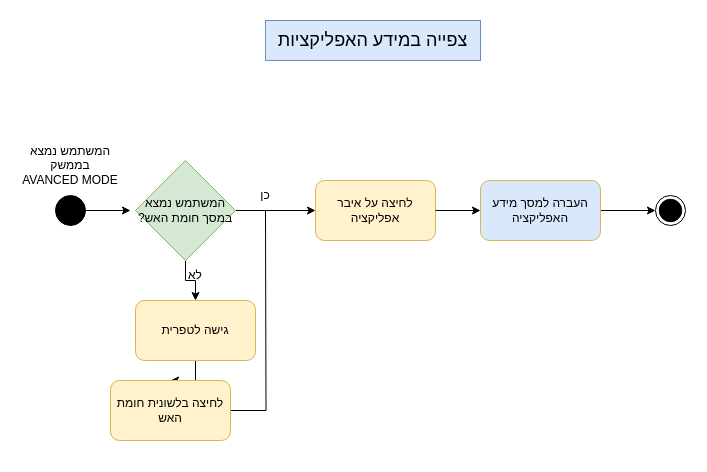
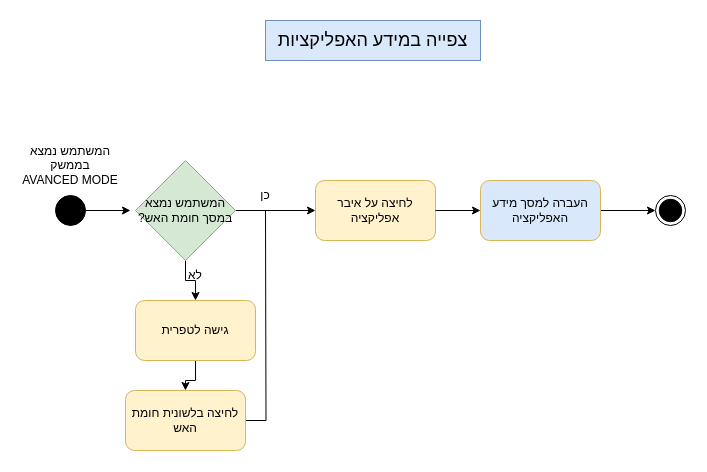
  <mxCell id="0" />
  <mxCell id="1" parent="0" />
  <mxCell id="2" value="" style="edgeStyle=orthogonalEdgeStyle;rounded=0;orthogonalLoop=1;jettySize=auto;html=1;fontSize=18;fontColor=none;" edge="1" parent="1" source="3"><mxGeometry relative="1" as="geometry"><mxPoint x="130" y="210" as="targetPoint" /></mxGeometry></mxCell>
  <mxCell id="3" value="" style="ellipse;whiteSpace=wrap;html=1;aspect=fixed;fillColor=#000000;" vertex="1" parent="1"><mxGeometry x="55" y="195" width="30" height="30" as="geometry" /></mxCell>
  <mxCell id="4" value="המשתמש נמצא בממשק AVANCED MODE" style="text;html=1;strokeColor=none;fillColor=none;align=center;verticalAlign=middle;whiteSpace=wrap;rounded=0;textDirection=rtl;" vertex="1" parent="1"><mxGeometry x="20" y="150" width="100" height="30" as="geometry" /></mxCell>
  <mxCell id="5" value="" style="endArrow=classic;html=1;rounded=0;exitX=1;exitY=0.5;exitDx=0;exitDy=0;entryX=0;entryY=0.5;entryDx=0;entryDy=0;" edge="1" parent="1" source="11" target="6"><mxGeometry width="50" height="50" relative="1" as="geometry"><mxPoint x="240" y="210" as="sourcePoint" /><mxPoint x="290" y="210" as="targetPoint" /></mxGeometry></mxCell>
  <mxCell id="6" value="לחיצה על איבר אפליקציה" style="rounded=1;whiteSpace=wrap;html=1;fillColor=#fff2cc;strokeColor=#d6b656;align=center;textDirection=rtl;" vertex="1" parent="1"><mxGeometry x="315" y="180" width="120" height="60" as="geometry" /></mxCell>
  <mxCell id="7" value="&lt;font style=&quot;font-size: 18px&quot;&gt;צפייה במידע האפליקציות&lt;/font&gt;" style="rounded=0;whiteSpace=wrap;html=1;labelBackgroundColor=none;fillColor=#dae8fc;strokeColor=#6c8ebf;align=center;textDirection=rtl;fontSize=18;fontStyle=0" vertex="1" parent="1"><mxGeometry x="265" y="20" width="215" height="40" as="geometry" /></mxCell>
  <mxCell id="8" value="" style="ellipse;whiteSpace=wrap;html=1;aspect=fixed;fillColor=#FFFFFF;fontColor=none;labelBackgroundColor=none;noLabel=1;" vertex="1" parent="1"><mxGeometry x="655" y="195" width="30" height="30" as="geometry" /></mxCell>
  <mxCell id="9" value="" style="ellipse;whiteSpace=wrap;html=1;aspect=fixed;fillColor=#000000;" vertex="1" parent="1"><mxGeometry x="658.75" y="198.75" width="22.5" height="22.5" as="geometry" /></mxCell>
  <mxCell id="10" value="" style="edgeStyle=orthogonalEdgeStyle;rounded=0;orthogonalLoop=1;jettySize=auto;html=1;" edge="1" parent="1" source="11" target="13"><mxGeometry relative="1" as="geometry" /></mxCell>
  <mxCell id="11" value="&lt;font style=&quot;font-size: 12px ; line-height: 0.9&quot;&gt;המשתמש נמצא במסך חומת האש?&lt;/font&gt;" style="rhombus;whiteSpace=wrap;html=1;fillColor=#d5e8d4;strokeColor=#82b366;textDirection=rtl;" vertex="1" parent="1"><mxGeometry x="135" y="160" width="100" height="100" as="geometry" /></mxCell>
  <mxCell id="12" value="" style="edgeStyle=orthogonalEdgeStyle;rounded=0;orthogonalLoop=1;jettySize=auto;html=1;" edge="1" parent="1" source="13" target="15"><mxGeometry relative="1" as="geometry" /></mxCell>
  <mxCell id="13" value="גישה לטפרית" style="rounded=1;whiteSpace=wrap;html=1;fillColor=#fff2cc;strokeColor=#d6b656;align=center;textDirection=rtl;" vertex="1" parent="1"><mxGeometry x="135" y="300" width="120" height="60" as="geometry" /></mxCell>
  <mxCell id="14" style="edgeStyle=orthogonalEdgeStyle;rounded=0;orthogonalLoop=1;jettySize=auto;html=1;strokeColor=#000000;strokeWidth=1;endArrow=none;endFill=0;" edge="1" parent="1" source="15"><mxGeometry relative="1" as="geometry"><mxPoint x="265" y="210" as="targetPoint" /></mxGeometry></mxCell>
- <mxCell id="15" value="לחיצה בלשונית חומת האש" style="rounded=1;whiteSpace=wrap;html=1;fillColor=#fff2cc;strokeColor=#d6b656;align=center;textDirection=rtl;" vertex="1" parent="1"><mxGeometry x="110" y="380" width="120" height="60" as="geometry" /></mxCell>
+ <mxCell id="15" value="לחיצה בלשונית חומת האש" style="rounded=1;whiteSpace=wrap;html=1;fillColor=#fff2cc;strokeColor=#d6b656;align=center;textDirection=rtl;" vertex="1" parent="1"><mxGeometry x="125" y="390" width="120" height="60" as="geometry" /></mxCell>
  <mxCell id="16" value="" style="endArrow=classic;html=1;rounded=0;strokeColor=#000000;strokeWidth=1;entryX=0;entryY=0.5;entryDx=0;entryDy=0;exitX=1;exitY=0.5;exitDx=0;exitDy=0;" edge="1" parent="1" source="6"><mxGeometry width="50" height="50" relative="1" as="geometry"><mxPoint x="535" y="210" as="sourcePoint" /><mxPoint x="480" y="210" as="targetPoint" /></mxGeometry></mxCell>
  <mxCell id="17" value="לא" style="text;html=1;strokeColor=none;fillColor=none;align=center;verticalAlign=middle;whiteSpace=wrap;rounded=0;labelBackgroundColor=none;" vertex="1" parent="1"><mxGeometry x="165" y="260" width="60" height="30" as="geometry" /></mxCell>
  <mxCell id="18" value="כן" style="text;html=1;strokeColor=none;fillColor=none;align=center;verticalAlign=middle;whiteSpace=wrap;rounded=0;labelBackgroundColor=none;" vertex="1" parent="1"><mxGeometry x="235" y="180" width="60" height="30" as="geometry" /></mxCell>
  <mxCell id="19" value="" style="edgeStyle=orthogonalEdgeStyle;rounded=0;orthogonalLoop=1;jettySize=auto;html=1;" edge="1" parent="1" source="20"><mxGeometry relative="1" as="geometry"><mxPoint x="655" y="210" as="targetPoint" /></mxGeometry></mxCell>
  <mxCell id="20" value="העברה למסך מידע האפליקציה" style="rounded=1;whiteSpace=wrap;html=1;fillColor=#dae8fc;strokeColor=#d6b656;align=center;textDirection=rtl;" vertex="1" parent="1"><mxGeometry x="480" y="180" width="120" height="60" as="geometry" /></mxCell>
